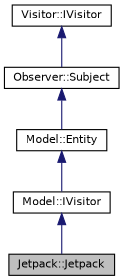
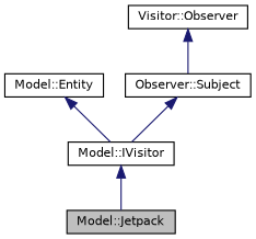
  digraph {
    node [color=black fontname=Helvetica fontsize=10 shape=record]
    edge [color=midnightblue dir=back fontname=Helvetica fontsize=10 labelfontname=Helvetica labelfontsize=10 style=solid]
-   n1 [fillcolor=grey75 fontcolor=black height=0.2 label="Jetpack::Jetpack" style=filled width=0.4]
+   n1 [fillcolor=grey75 fontcolor=black height=0.2 label="Model::Jetpack" style=filled width=0.4]
    n2 [height=0.2 label="Model::IVisitor" width=0.4]
    n3 [height=0.2 label="Model::Entity" width=0.4]
    n4 [height=0.2 label="Observer::Subject" width=0.4]
-   n5 [height=0.2 label="Visitor::IVisitor" width=0.4]
+   n5 [height=0.2 label="Visitor::Observer" width=0.4]
    n2 -> n1
    n3 -> n2
-   n4 -> n3
+   n4 -> n2
    n5 -> n4
  }
